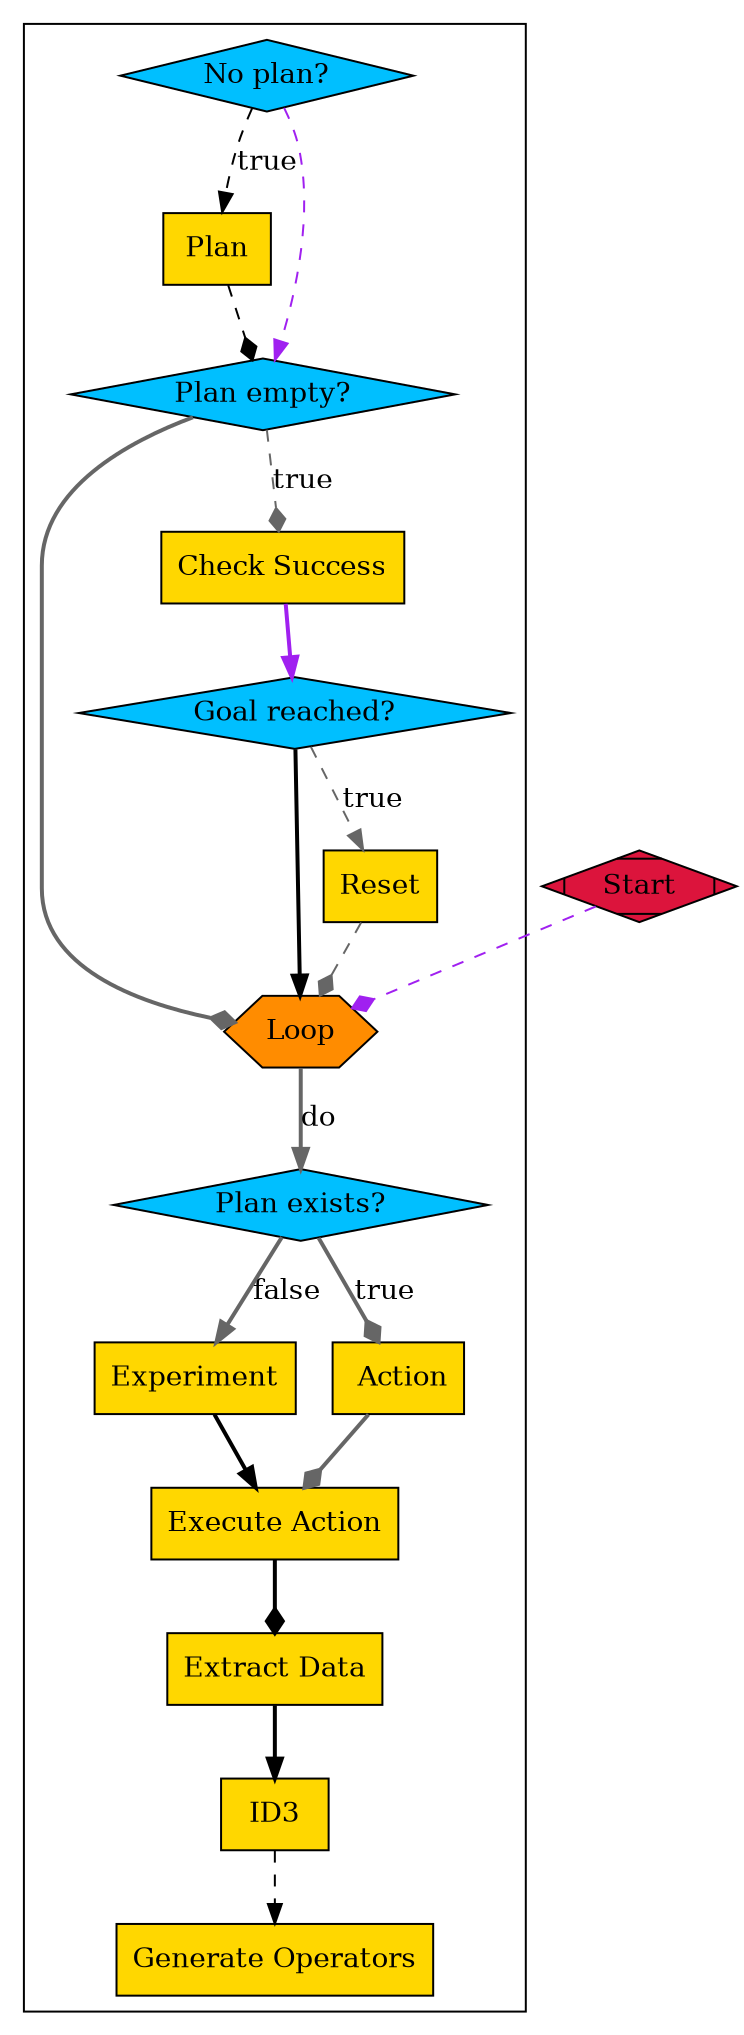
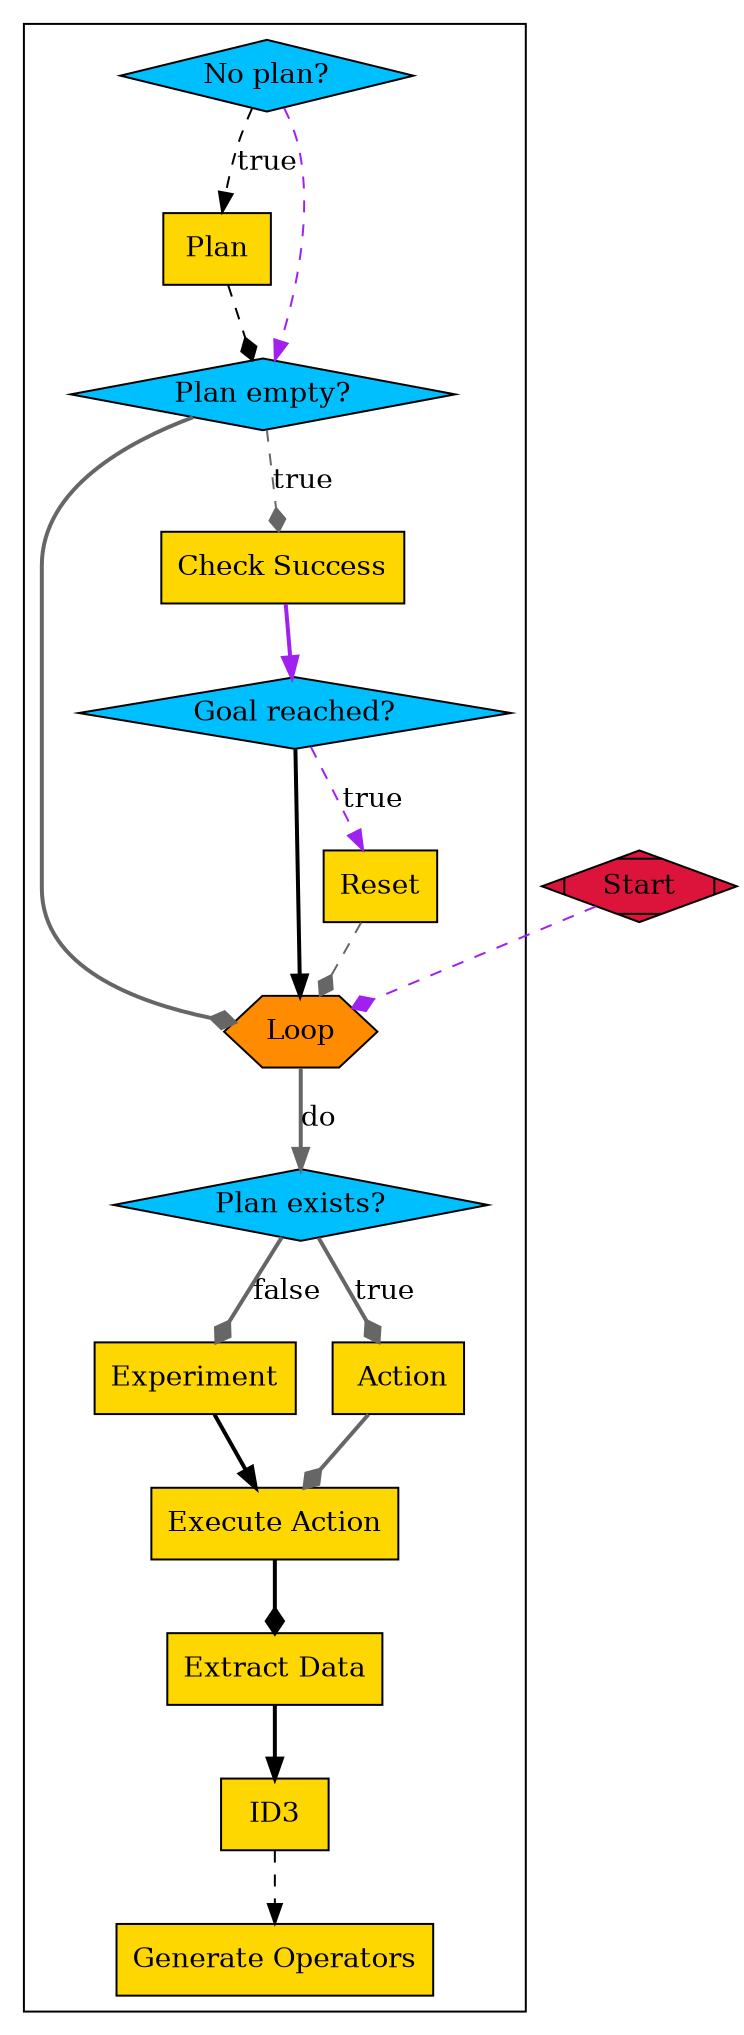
  digraph {
    node [fillcolor=gold shape=box style=filled]
    edge [arrowhead=normal color=gray40 style=bold]
    n1 [fillcolor=darkorange label=Loop shape=hexagon]
    n2 [fillcolor=deepskyblue label="Plan exists?" shape=diamond]
    n3 [label=Experiment]
    n4 [label=" Action"]
    n5 [label="Execute Action"]
    n6 [label="Extract Data"]
    n7 [label=ID3]
    n8 [label="Generate Operators"]
    n9 [fillcolor=deepskyblue label="No plan?" shape=diamond]
    n10 [label=Plan]
    n11 [fillcolor=deepskyblue label="Plan empty?" shape=diamond]
    n12 [label="Check Success"]
    n13 [fillcolor=deepskyblue label="Goal reached?" shape=diamond]
    n14 [label=Reset]
    n15 [fillcolor=crimson label=Start shape=Mdiamond]
    subgraph cluster_1 {
      color=black
      n1
      n2
      n3
      n4
      n5
      n6
      n7
      n8
      n9
      n10
      n11
      n12
      n13
      n14
    }
    n1 -> n2 [label=do]
-   n2 -> n3 [label=false]
+   n2 -> n3 [arrowhead=diamond label=false]
    n2 -> n4 [arrowhead=diamond label=true]
    n3 -> n5 [color=black]
    n4 -> n5 [arrowhead=diamond]
    n5 -> n6 [arrowhead=diamond color=black]
    n6 -> n7 [color=black]
    n7 -> n8 [color=black style=dashed]
    n9 -> n10 [color=black label=true style=dashed]
    n9 -> n11 [color=purple style=dashed]
    n10 -> n11 [arrowhead=diamond color=black style=dashed]
    n11 -> n1 [arrowhead=diamond]
    n11 -> n12 [arrowhead=diamond label=true style=dashed]
    n12 -> n13 [color=purple]
    n13 -> n1 [color=black]
-   n13 -> n14 [label=true style=dashed]
+   n13 -> n14 [color=purple label=true style=dashed]
    n14 -> n1 [arrowhead=diamond style=dashed]
    n15 -> n1 [arrowhead=diamond color=purple style=dashed]
  }
